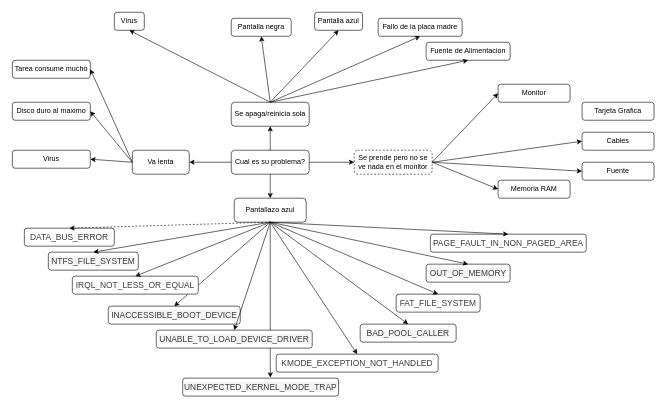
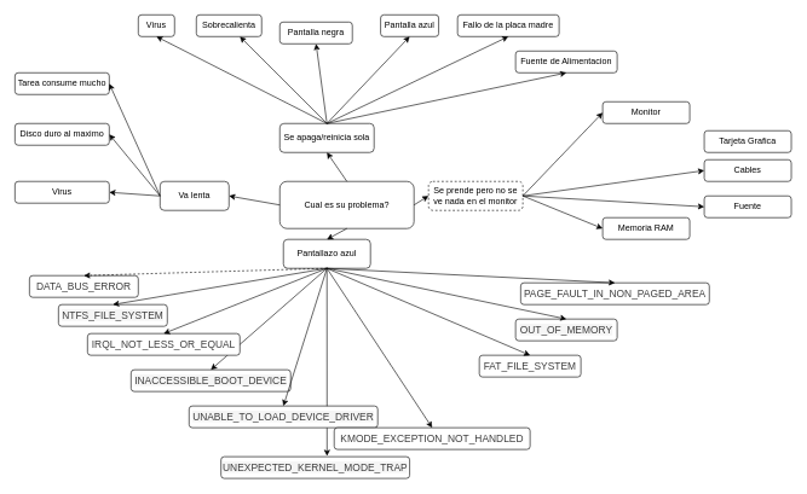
  <mxCell id="0" />
  <mxCell id="1" parent="0" />
- <mxCell id="2" value="Cual es su problema?" style="rounded=1;whiteSpace=wrap;html=1;" parent="1" vertex="1"><mxGeometry x="385" width="130" height="40" as="geometry" y="250" /></mxCell>
+ <mxCell id="2" value="Cual es su problema?" style="rounded=1;whiteSpace=wrap;html=1;" parent="1" vertex="1"><mxGeometry x="385" y="250" width="185" height="65" as="geometry" /></mxCell>
  <mxCell id="3" value="Pantallazo azul" style="rounded=1;whiteSpace=wrap;html=1;" parent="1" vertex="1"><mxGeometry x="390" y="330" width="120" height="40" as="geometry" /></mxCell>
  <mxCell id="4" value="&lt;span style=&quot;color: rgb(60 , 60 , 60) ; font-family: &amp;#34;1und1websanscondens&amp;#34; , &amp;#34;arial&amp;#34; , &amp;#34;helvetica&amp;#34; , sans-serif ; font-size: 14px ; background-color: rgb(255 , 255 , 255)&quot;&gt;DATA_BUS_ERROR&lt;/span&gt;" style="rounded=1;whiteSpace=wrap;html=1;" parent="1" vertex="1"><mxGeometry x="40" y="380" width="150" height="30" as="geometry" /></mxCell>
  <mxCell id="5" value="" style="endArrow=classic;html=1;exitX=0.5;exitY=1;exitDx=0;exitDy=0;entryX=0.5;entryY=0;entryDx=0;entryDy=0;dashed=1;" parent="1" source="3" target="4" edge="1"><mxGeometry width="50" height="50" relative="1" as="geometry"><mxPoint x="530" y="510" as="sourcePoint" /><mxPoint x="580" y="460" as="targetPoint" /></mxGeometry></mxCell>
  <mxCell id="6" value="" style="endArrow=classic;html=1;entryX=0.5;entryY=0;entryDx=0;entryDy=0;exitX=0.5;exitY=1;exitDx=0;exitDy=0;" parent="1" source="2" target="3" edge="1"><mxGeometry width="50" height="50" relative="1" as="geometry"><mxPoint x="530" y="510" as="sourcePoint" /><mxPoint x="580" y="460" as="targetPoint" /></mxGeometry></mxCell>
  <mxCell id="7" value="&lt;span style=&quot;color: rgb(60 , 60 , 60) ; font-family: &amp;#34;1und1websanscondens&amp;#34; , &amp;#34;arial&amp;#34; , &amp;#34;helvetica&amp;#34; , sans-serif ; font-size: 14px ; background-color: rgb(245 , 245 , 245)&quot;&gt;INACCESSIBLE_BOOT_DEVICE&lt;/span&gt;" style="rounded=1;whiteSpace=wrap;html=1;" parent="1" vertex="1"><mxGeometry x="180" y="510" width="220" height="30" as="geometry" /></mxCell>
  <mxCell id="8" value="" style="endArrow=classic;html=1;exitX=0.5;exitY=1;exitDx=0;exitDy=0;entryX=0.5;entryY=0;entryDx=0;entryDy=0;" parent="1" source="3" target="7" edge="1"><mxGeometry width="50" height="50" relative="1" as="geometry"><mxPoint x="530" y="500" as="sourcePoint" /><mxPoint x="580" y="450" as="targetPoint" /></mxGeometry></mxCell>
  <mxCell id="9" value="&lt;span style=&quot;color: rgb(60 , 60 , 60) ; font-family: &amp;#34;1und1websanscondens&amp;#34; , &amp;#34;arial&amp;#34; , &amp;#34;helvetica&amp;#34; , sans-serif ; font-size: 14px ; background-color: rgb(245 , 245 , 245)&quot;&gt;UNEXPECTED_KERNEL_MODE_TRAP&lt;/span&gt;" style="rounded=1;whiteSpace=wrap;html=1;" parent="1" vertex="1"><mxGeometry x="304" y="630" width="260" height="30" as="geometry" /></mxCell>
  <mxCell id="10" value="" style="endArrow=classic;html=1;entryX=0.562;entryY=-0.033;entryDx=0;entryDy=0;entryPerimeter=0;" parent="1" target="9" edge="1"><mxGeometry width="50" height="50" relative="1" as="geometry"><mxPoint x="450" y="370" as="sourcePoint" /><mxPoint x="580" y="450" as="targetPoint" /></mxGeometry></mxCell>
  <mxCell id="11" value="&lt;span style=&quot;color: rgb(60 , 60 , 60) ; font-family: &amp;#34;1und1websanscondens&amp;#34; , &amp;#34;arial&amp;#34; , &amp;#34;helvetica&amp;#34; , sans-serif ; font-size: 14px ; background-color: rgb(245 , 245 , 245)&quot;&gt;NTFS_FILE_SYSTEM&lt;/span&gt;" style="rounded=1;whiteSpace=wrap;html=1;" parent="1" vertex="1"><mxGeometry x="80" y="420" width="150" height="30" as="geometry" /></mxCell>
  <mxCell id="12" value="" style="endArrow=classic;html=1;exitX=0.5;exitY=1;exitDx=0;exitDy=0;entryX=0.5;entryY=0;entryDx=0;entryDy=0;" parent="1" source="3" target="11" edge="1"><mxGeometry width="50" height="50" relative="1" as="geometry"><mxPoint x="530" y="500" as="sourcePoint" /><mxPoint x="640" y="510" as="targetPoint" /></mxGeometry></mxCell>
  <mxCell id="13" value="&lt;span style=&quot;color: rgb(60 , 60 , 60) ; font-family: &amp;#34;1und1websanscondens&amp;#34; , &amp;#34;arial&amp;#34; , &amp;#34;helvetica&amp;#34; , sans-serif ; font-size: 14px ; background-color: rgb(255 , 255 , 255)&quot;&gt;IRQL_NOT_LESS_OR_EQUAL&lt;/span&gt;" style="rounded=1;whiteSpace=wrap;html=1;" parent="1" vertex="1"><mxGeometry x="120" y="460" width="210" height="30" as="geometry" /></mxCell>
  <mxCell id="14" value="" style="endArrow=classic;html=1;entryX=0.5;entryY=0;entryDx=0;entryDy=0;exitX=0.5;exitY=1;exitDx=0;exitDy=0;" parent="1" source="3" target="13" edge="1"><mxGeometry width="50" height="50" relative="1" as="geometry"><mxPoint x="470" y="390" as="sourcePoint" /><mxPoint x="580" y="450" as="targetPoint" /></mxGeometry></mxCell>
- <mxCell id="15" value="&#10;&#10;&lt;span style=&quot;color: rgb(60, 60, 60); font-family: &amp;quot;1und1websanscondens&amp;quot;, arial, helvetica, sans-serif; font-size: 14px; font-style: normal; font-weight: 400; letter-spacing: normal; text-indent: 0px; text-transform: none; word-spacing: 0px; background-color: rgb(245, 245, 245); display: inline; float: none;&quot;&gt;BAD_POOL_CALLER&lt;/span&gt;&#10;&#10;" style="rounded=1;whiteSpace=wrap;html=1;" parent="1" vertex="1"><mxGeometry x="600" y="540" width="160" height="30" as="geometry" /></mxCell>
- <mxCell id="16" value="" style="endArrow=classic;html=1;exitX=0.5;exitY=1;exitDx=0;exitDy=0;entryX=0.5;entryY=0;entryDx=0;entryDy=0;" parent="1" source="3" target="15" edge="1"><mxGeometry width="50" height="50" relative="1" as="geometry"><mxPoint x="530" y="500" as="sourcePoint" /><mxPoint x="580" y="450" as="targetPoint" /></mxGeometry></mxCell>
  <mxCell id="17" value="&#10;&#10;&lt;span style=&quot;color: rgb(60, 60, 60); font-family: &amp;quot;1und1websanscondens&amp;quot;, arial, helvetica, sans-serif; font-size: 14px; font-style: normal; font-weight: 400; letter-spacing: normal; text-indent: 0px; text-transform: none; word-spacing: 0px; background-color: rgb(255, 255, 255); display: inline; float: none;&quot;&gt;FAT_FILE_SYSTEM&lt;/span&gt;&#10;&#10;" style="rounded=1;whiteSpace=wrap;html=1;" parent="1" vertex="1"><mxGeometry x="660" y="490" width="140" height="30" as="geometry" /></mxCell>
  <mxCell id="18" value="" style="endArrow=classic;html=1;entryX=0.5;entryY=0;entryDx=0;entryDy=0;exitX=0.5;exitY=1;exitDx=0;exitDy=0;" parent="1" source="3" target="17" edge="1"><mxGeometry width="50" height="50" relative="1" as="geometry"><mxPoint x="580" y="320" as="sourcePoint" /><mxPoint x="580" y="450" as="targetPoint" /></mxGeometry></mxCell>
  <mxCell id="19" value="&#10;&#10;&lt;span style=&quot;color: rgb(60, 60, 60); font-family: &amp;quot;1und1websanscondens&amp;quot;, arial, helvetica, sans-serif; font-size: 14px; font-style: normal; font-weight: 400; letter-spacing: normal; text-indent: 0px; text-transform: none; word-spacing: 0px; background-color: rgb(245, 245, 245); display: inline; float: none;&quot;&gt;OUT_OF_MEMORY&lt;/span&gt;&#10;&#10;" style="rounded=1;whiteSpace=wrap;html=1;" parent="1" vertex="1"><mxGeometry x="710" y="440" width="140" height="30" as="geometry" /></mxCell>
  <mxCell id="20" value="" style="endArrow=classic;html=1;exitX=0.5;exitY=1;exitDx=0;exitDy=0;entryX=0.5;entryY=0;entryDx=0;entryDy=0;" parent="1" source="3" target="19" edge="1"><mxGeometry width="50" height="50" relative="1" as="geometry"><mxPoint x="530" y="500" as="sourcePoint" /><mxPoint x="580" y="450" as="targetPoint" /></mxGeometry></mxCell>
  <mxCell id="21" value="&#10;&#10;&lt;span style=&quot;color: rgb(60, 60, 60); font-family: &amp;quot;1und1websanscondens&amp;quot;, arial, helvetica, sans-serif; font-size: 14px; font-style: normal; font-weight: 400; letter-spacing: normal; text-indent: 0px; text-transform: none; word-spacing: 0px; background-color: rgb(255, 255, 255); display: inline; float: none;&quot;&gt;PAGE_FAULT_IN_NON_PAGED_AREA&lt;/span&gt;&#10;&#10;" style="rounded=1;whiteSpace=wrap;html=1;" parent="1" vertex="1"><mxGeometry x="717" y="390" width="260" height="30" as="geometry" /></mxCell>
  <mxCell id="22" value="" style="endArrow=classic;html=1;entryX=0.5;entryY=0;entryDx=0;entryDy=0;" parent="1" target="21" edge="1"><mxGeometry width="50" height="50" relative="1" as="geometry"><mxPoint x="449" y="370" as="sourcePoint" /><mxPoint x="830" y="450" as="targetPoint" /></mxGeometry></mxCell>
- <mxCell id="23" value="&#10;&#10;&lt;span style=&quot;color: rgb(60, 60, 60); font-family: &amp;quot;1und1websanscondens&amp;quot;, arial, helvetica, sans-serif; font-size: 14px; font-style: normal; font-weight: 400; letter-spacing: normal; text-indent: 0px; text-transform: none; word-spacing: 0px; background-color: rgb(245, 245, 245); display: inline; float: none;&quot;&gt;UNABLE_TO_LOAD_DEVICE_DRIVER&lt;/span&gt;&#10;&#10;" style="rounded=1;whiteSpace=wrap;html=1;" parent="1" vertex="1"><mxGeometry x="260" y="550" width="260" height="30" as="geometry" /></mxCell>
+ <mxCell id="23" value="&#10;&#10;&lt;span style=&quot;color: rgb(60, 60, 60); font-family: &amp;quot;1und1websanscondens&amp;quot;, arial, helvetica, sans-serif; font-size: 14px; font-style: normal; font-weight: 400; letter-spacing: normal; text-indent: 0px; text-transform: none; word-spacing: 0px; background-color: rgb(245, 245, 245); display: inline; float: none;&quot;&gt;UNABLE_TO_LOAD_DEVICE_DRIVER&lt;/span&gt;&#10;&#10;" style="rounded=1;whiteSpace=wrap;html=1;" parent="1" vertex="1"><mxGeometry x="260" y="560" width="260" height="30" as="geometry" /></mxCell>
  <mxCell id="24" value="" style="endArrow=classic;html=1;entryX=0.5;entryY=0;entryDx=0;entryDy=0;" parent="1" target="23" edge="1"><mxGeometry width="50" height="50" relative="1" as="geometry"><mxPoint x="450" y="370" as="sourcePoint" /><mxPoint x="430" y="450" as="targetPoint" /></mxGeometry></mxCell>
  <mxCell id="25" value="&#10;&#10;&lt;span style=&quot;color: rgb(60, 60, 60); font-family: &amp;quot;1und1websanscondens&amp;quot;, arial, helvetica, sans-serif; font-size: 14px; font-style: normal; font-weight: 400; letter-spacing: normal; text-indent: 0px; text-transform: none; word-spacing: 0px; background-color: rgb(255, 255, 255); display: inline; float: none;&quot;&gt;KMODE_EXCEPTION_NOT_HANDLED&lt;/span&gt;&#10;&#10;" style="rounded=1;whiteSpace=wrap;html=1;" parent="1" vertex="1"><mxGeometry x="460" y="590" width="270" height="30" as="geometry" /></mxCell>
  <mxCell id="26" value="" style="endArrow=classic;html=1;entryX=0.5;entryY=0;entryDx=0;entryDy=0;" parent="1" target="25" edge="1"><mxGeometry width="50" height="50" relative="1" as="geometry"><mxPoint x="450" y="370" as="sourcePoint" /><mxPoint x="430" y="450" as="targetPoint" /></mxGeometry></mxCell>
  <mxCell id="27" value="Se apaga/reinicia sola" style="rounded=1;whiteSpace=wrap;html=1;" parent="1" vertex="1"><mxGeometry x="385" y="170" width="130" height="40" as="geometry" /></mxCell>
  <mxCell id="28" value="" style="endArrow=classic;html=1;exitX=0.5;exitY=0;exitDx=0;exitDy=0;entryX=0.5;entryY=1;entryDx=0;entryDy=0;" parent="1" source="2" target="27" edge="1"><mxGeometry width="50" height="50" relative="1" as="geometry"><mxPoint x="540" y="300" as="sourcePoint" /><mxPoint x="500" y="220" as="targetPoint" /></mxGeometry></mxCell>
  <mxCell id="29" value="Pantalla azul" style="rounded=1;whiteSpace=wrap;html=1;" parent="1" vertex="1"><mxGeometry x="524" y="20" width="80" height="30" as="geometry" /></mxCell>
  <mxCell id="30" value="Pantalla negra" style="rounded=1;whiteSpace=wrap;html=1;" parent="1" vertex="1"><mxGeometry x="385" y="30" width="100" height="30" as="geometry" /></mxCell>
  <mxCell id="31" value="" style="endArrow=classic;html=1;exitX=0.5;exitY=0;exitDx=0;exitDy=0;entryX=0.5;entryY=1;entryDx=0;entryDy=0;" parent="1" source="27" target="30" edge="1"><mxGeometry width="50" height="50" relative="1" as="geometry"><mxPoint x="490" y="190" as="sourcePoint" /><mxPoint x="540" y="140" as="targetPoint" /></mxGeometry></mxCell>
  <mxCell id="32" value="" style="endArrow=classic;html=1;exitX=0.5;exitY=0;exitDx=0;exitDy=0;entryX=0.5;entryY=1;entryDx=0;entryDy=0;" parent="1" source="27" target="29" edge="1"><mxGeometry width="50" height="50" relative="1" as="geometry"><mxPoint x="490" y="190" as="sourcePoint" /><mxPoint x="540" y="140" as="targetPoint" /></mxGeometry></mxCell>
- <mxCell id="35" value="Fallo de la placa madre" style="rounded=1;whiteSpace=wrap;html=1;" parent="1" vertex="1"><mxGeometry x="630" y="30" width="140" height="30" as="geometry" /></mxCell>
+ <mxCell id="33" value="" style="endArrow=classic;html=1;exitX=0.5;exitY=0;exitDx=0;exitDy=0;" parent="1" source="27" target="34" edge="1"><mxGeometry width="50" height="50" relative="1" as="geometry"><mxPoint x="490" y="190" as="sourcePoint" /><mxPoint x="330" y="50" as="targetPoint" /></mxGeometry></mxCell>
+ <mxCell id="34" value="Sobrecalienta" style="rounded=1;whiteSpace=wrap;html=1;" parent="1" vertex="1"><mxGeometry x="270" y="20" width="90" height="30" as="geometry" /></mxCell>
+ <mxCell id="35" value="Fallo de la placa madre" style="rounded=1;whiteSpace=wrap;html=1;" parent="1" vertex="1"><mxGeometry x="630" y="20" width="140" height="30" as="geometry" /></mxCell>
  <mxCell id="36" value="Virus" style="rounded=1;whiteSpace=wrap;html=1;" parent="1" vertex="1"><mxGeometry x="190" y="20" width="50" height="30" as="geometry" /></mxCell>
  <mxCell id="37" value="" style="endArrow=classic;html=1;exitX=0.5;exitY=0;exitDx=0;exitDy=0;entryX=0.5;entryY=1;entryDx=0;entryDy=0;" parent="1" source="27" target="36" edge="1"><mxGeometry width="50" height="50" relative="1" as="geometry"><mxPoint x="490" y="180" as="sourcePoint" /><mxPoint x="540" y="130" as="targetPoint" /></mxGeometry></mxCell>
  <mxCell id="38" value="" style="endArrow=classic;html=1;exitX=0.5;exitY=0;exitDx=0;exitDy=0;entryX=0.5;entryY=1;entryDx=0;entryDy=0;" parent="1" source="27" target="35" edge="1"><mxGeometry width="50" height="50" relative="1" as="geometry"><mxPoint x="490" y="180" as="sourcePoint" /><mxPoint x="540" y="130" as="targetPoint" /></mxGeometry></mxCell>
  <mxCell id="39" value="Fuente de Alimentacion" style="rounded=1;whiteSpace=wrap;html=1;" parent="1" vertex="1"><mxGeometry x="710" y="70" width="140" height="30" as="geometry" /></mxCell>
  <mxCell id="40" value="" style="endArrow=classic;html=1;exitX=0.5;exitY=0;exitDx=0;exitDy=0;entryX=0.5;entryY=1;entryDx=0;entryDy=0;" parent="1" source="27" target="39" edge="1"><mxGeometry width="50" height="50" relative="1" as="geometry"><mxPoint x="490" y="170" as="sourcePoint" /><mxPoint x="540" y="120" as="targetPoint" /></mxGeometry></mxCell>
  <mxCell id="41" value="Va lenta" style="rounded=1;whiteSpace=wrap;html=1;" vertex="1" parent="1"><mxGeometry x="220" width="95" height="40" as="geometry" y="250" /></mxCell>
  <mxCell id="42" value="" style="endArrow=classic;html=1;exitX=0;exitY=0.5;exitDx=0;exitDy=0;entryX=1;entryY=0.5;entryDx=0;entryDy=0;" edge="1" parent="1" source="2" target="41"><mxGeometry width="50" height="50" relative="1" as="geometry"><mxPoint x="440" y="360" as="sourcePoint" /><mxPoint x="490" y="310" as="targetPoint" /></mxGeometry></mxCell>
  <mxCell id="43" value="Tarea consume mucho" style="rounded=1;whiteSpace=wrap;html=1;" vertex="1" parent="1"><mxGeometry x="20" y="100" width="130" height="30" as="geometry" /></mxCell>
  <mxCell id="44" value="" style="endArrow=classic;html=1;exitX=0;exitY=0.5;exitDx=0;exitDy=0;entryX=1;entryY=0.5;entryDx=0;entryDy=0;" edge="1" parent="1" source="41" target="43"><mxGeometry width="50" height="50" relative="1" as="geometry"><mxPoint x="440" y="350" as="sourcePoint" /><mxPoint x="490" y="300" as="targetPoint" /></mxGeometry></mxCell>
  <mxCell id="45" value="Disco duro al maximo" style="rounded=1;whiteSpace=wrap;html=1;" vertex="1" parent="1"><mxGeometry x="20" y="170" width="130" height="30" as="geometry" /></mxCell>
  <mxCell id="46" value="Virus" style="rounded=1;whiteSpace=wrap;html=1;" vertex="1" parent="1"><mxGeometry x="20" width="130" height="30" as="geometry" y="250" /></mxCell>
  <mxCell id="47" value="" style="endArrow=classic;html=1;exitX=0;exitY=0.5;exitDx=0;exitDy=0;entryX=1;entryY=0.5;entryDx=0;entryDy=0;" edge="1" parent="1" source="41" target="45"><mxGeometry width="50" height="50" relative="1" as="geometry"><mxPoint x="440" y="350" as="sourcePoint" /><mxPoint x="490" y="300" as="targetPoint" /></mxGeometry></mxCell>
  <mxCell id="48" value="" style="endArrow=classic;html=1;exitX=0;exitY=0.5;exitDx=0;exitDy=0;entryX=1;entryY=0.5;entryDx=0;entryDy=0;" edge="1" parent="1" source="41" target="46"><mxGeometry width="50" height="50" relative="1" as="geometry"><mxPoint x="440" y="350" as="sourcePoint" /><mxPoint x="490" y="300" as="targetPoint" /></mxGeometry></mxCell>
  <mxCell id="49" value="Se prende pero no se ve nada en el monitor" style="rounded=1;whiteSpace=wrap;html=1;dashed=1;" vertex="1" parent="1"><mxGeometry x="590" width="130" height="40" as="geometry" y="250" /></mxCell>
  <mxCell id="50" value="" style="endArrow=classic;html=1;exitX=1;exitY=0.5;exitDx=0;exitDy=0;entryX=0;entryY=0.5;entryDx=0;entryDy=0;" edge="1" parent="1" source="2" target="49"><mxGeometry width="50" height="50" relative="1" as="geometry"><mxPoint x="440" y="340" as="sourcePoint" /><mxPoint x="490" y="290" as="targetPoint" /></mxGeometry></mxCell>
  <mxCell id="51" value="Monitor" style="rounded=1;whiteSpace=wrap;html=1;" vertex="1" parent="1"><mxGeometry x="830" y="140" width="120" height="30" as="geometry" /></mxCell>
  <mxCell id="52" value="" style="endArrow=classic;html=1;exitX=1;exitY=0.5;exitDx=0;exitDy=0;entryX=0;entryY=0.5;entryDx=0;entryDy=0;" edge="1" parent="1" source="49" target="51"><mxGeometry width="50" height="50" relative="1" as="geometry"><mxPoint x="680" y="340" as="sourcePoint" /><mxPoint x="730" y="290" as="targetPoint" /></mxGeometry></mxCell>
- <mxCell id="53" value="Tarjeta Grafica" style="rounded=1;whiteSpace=wrap;html=1;" vertex="1" parent="1"><mxGeometry x="970" y="170" width="120" height="30" as="geometry" /></mxCell>
+ <mxCell id="53" value="Tarjeta Grafica" style="rounded=1;whiteSpace=wrap;html=1;" vertex="1" parent="1"><mxGeometry x="970" y="180" width="120" height="30" as="geometry" /></mxCell>
  <mxCell id="54" value="Cables" style="rounded=1;whiteSpace=wrap;html=1;" vertex="1" parent="1"><mxGeometry x="970" y="220" width="120" height="30" as="geometry" /></mxCell>
  <mxCell id="55" value="Fuente" style="rounded=1;whiteSpace=wrap;html=1;" vertex="1" parent="1"><mxGeometry x="970" y="270" width="120" height="30" as="geometry" /></mxCell>
  <mxCell id="56" value="Memoria RAM" style="rounded=1;whiteSpace=wrap;html=1;" vertex="1" parent="1"><mxGeometry x="830" y="300" width="120" height="30" as="geometry" /></mxCell>
  <mxCell id="57" value="" style="endArrow=classic;html=1;entryX=0;entryY=0.5;entryDx=0;entryDy=0;exitX=1;exitY=0.5;exitDx=0;exitDy=0;" edge="1" parent="1" source="49" target="56"><mxGeometry width="50" height="50" relative="1" as="geometry"><mxPoint x="720" y="280" as="sourcePoint" /><mxPoint x="730" y="290" as="targetPoint" /></mxGeometry></mxCell>
  <mxCell id="58" value="" style="endArrow=classic;html=1;entryX=0;entryY=0.5;entryDx=0;entryDy=0;exitX=1;exitY=0.5;exitDx=0;exitDy=0;" edge="1" parent="1" source="49" target="54"><mxGeometry width="50" height="50" relative="1" as="geometry"><mxPoint x="680" y="340" as="sourcePoint" /><mxPoint x="730" y="290" as="targetPoint" /></mxGeometry></mxCell>
  <mxCell id="59" value="" style="endArrow=classic;html=1;entryX=0;entryY=0.5;entryDx=0;entryDy=0;exitX=1;exitY=0.5;exitDx=0;exitDy=0;" edge="1" parent="1" source="49" target="55"><mxGeometry width="50" height="50" relative="1" as="geometry"><mxPoint x="680" y="340" as="sourcePoint" /><mxPoint x="730" y="290" as="targetPoint" /></mxGeometry></mxCell>
